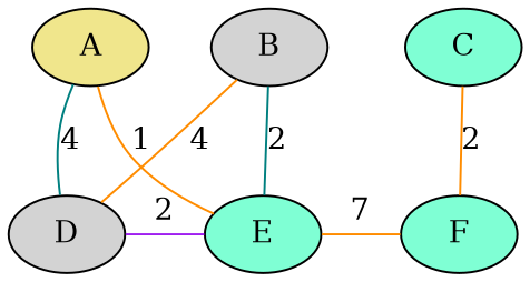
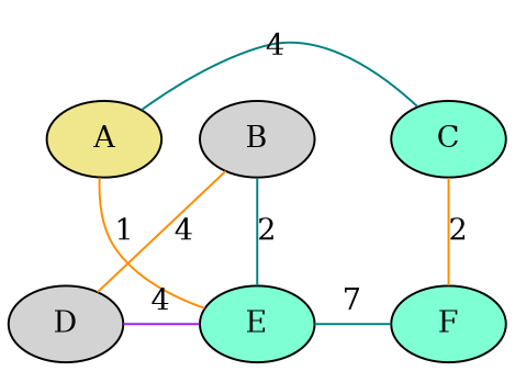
  graph {
    node [fillcolor=aquamarine style=filled]
    edge [color=teal]
    A [fillcolor=khaki]
    B [fillcolor=lightgrey]
    C
    D [fillcolor=lightgrey]
    E
    F
    subgraph sub_1 {
      rank=same
      A
      B
      C
    }
    subgraph sub_2 {
      rank=same
      D
      E
      F
    }
-   A -- D [label=4]
+   A -- C [label=4]
    A -- E [color=darkorange label=1]
    B -- C [style=invis color=""]
    B -- D [color=darkorange constraint=false label=4]
    B -- E [label=2]
    C -- F [color=darkorange label=2]
-   D -- E [color=purple label=2]
-   E -- F [color=darkorange label=7]
+   D -- E [color=purple label=4]
+   E -- F [label=7]
  }
